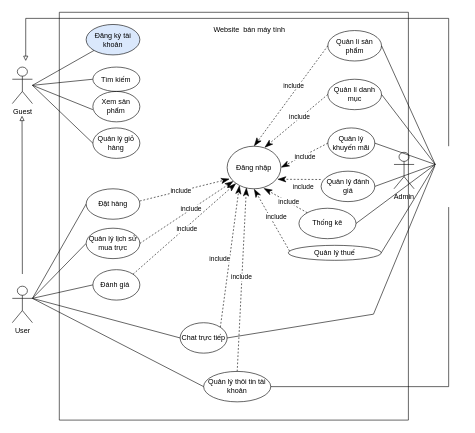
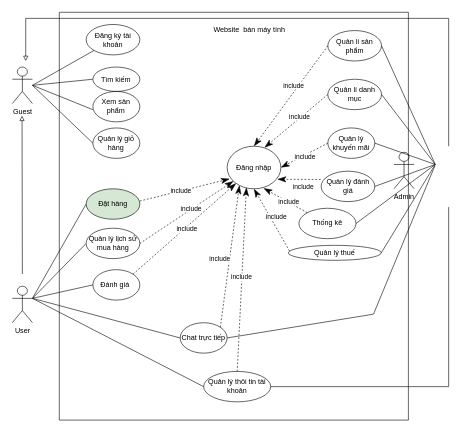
  <mxCell id="0" />
  <mxCell id="1" parent="0" />
  <mxCell id="2" value="" style="group" vertex="1" connectable="0" parent="1"><mxGeometry x="20" y="20" width="750" height="680" as="geometry" /></mxCell>
  <mxCell id="3" value="User" style="shape=umlActor;verticalLabelPosition=bottom;verticalAlign=top;html=1;outlineConnect=0;" vertex="1" parent="2"><mxGeometry y="456.716" width="33.582" height="60.896" as="geometry" /></mxCell>
  <mxCell id="4" value="Guest&lt;br&gt;" style="shape=umlActor;verticalLabelPosition=bottom;verticalAlign=top;html=1;outlineConnect=0;" vertex="1" parent="2"><mxGeometry y="91.343" width="33.582" height="60.896" as="geometry" /></mxCell>
  <mxCell id="5" value="Admin" style="shape=umlActor;verticalLabelPosition=bottom;verticalAlign=top;html=1;outlineConnect=0;" vertex="1" parent="2"><mxGeometry x="636.418" y="233.433" width="33.582" height="60.896" as="geometry" /></mxCell>
  <mxCell id="6" value="" style="endArrow=none;html=1;rounded=0;" edge="1" parent="2" target="7"><mxGeometry width="50" height="50" relative="1" as="geometry"><mxPoint x="33.582" y="121.791" as="sourcePoint" /><mxPoint x="134.328" y="101.493" as="targetPoint" /></mxGeometry></mxCell>
- <mxCell id="7" value="Đăng ký tài khoản" style="ellipse;whiteSpace=wrap;html=1;fillColor=#dae8fc;" vertex="1" parent="2"><mxGeometry x="123.134" y="20.299" width="89.552" height="50.746" as="geometry" /></mxCell>
+ <mxCell id="7" value="Đăng ký tài khoản" style="ellipse;whiteSpace=wrap;html=1;" vertex="1" parent="2"><mxGeometry x="123.134" y="20.299" width="89.552" height="50.746" as="geometry" /></mxCell>
  <mxCell id="8" value="" style="endArrow=none;html=1;rounded=0;entryX=0;entryY=0.5;entryDx=0;entryDy=0;" edge="1" parent="2" target="9"><mxGeometry width="50" height="50" relative="1" as="geometry"><mxPoint x="33.582" y="121.791" as="sourcePoint" /><mxPoint x="134.328" y="131.94" as="targetPoint" /></mxGeometry></mxCell>
  <mxCell id="9" value="Tìm kiếm" style="ellipse;whiteSpace=wrap;html=1;" vertex="1" parent="2"><mxGeometry x="134.328" y="91.341" width="78.358" height="40.597" as="geometry" /></mxCell>
  <mxCell id="10" value="" style="endArrow=none;html=1;rounded=0;" edge="1" parent="2"><mxGeometry width="50" height="50" relative="1" as="geometry"><mxPoint x="33.582" y="121.791" as="sourcePoint" /><mxPoint x="134.328" y="162.388" as="targetPoint" /></mxGeometry></mxCell>
  <mxCell id="11" value="Xem sản phẩm" style="ellipse;whiteSpace=wrap;html=1;fillColor=none;" vertex="1" parent="2"><mxGeometry x="134.328" y="131.94" width="78.358" height="50.746" as="geometry" /></mxCell>
  <mxCell id="12" value="" style="endArrow=none;html=1;rounded=0;entryX=0;entryY=0.5;entryDx=0;entryDy=0;" edge="1" parent="2" target="13"><mxGeometry width="50" height="50" relative="1" as="geometry"><mxPoint x="33.582" y="121.791" as="sourcePoint" /><mxPoint x="134.328" y="202.985" as="targetPoint" /></mxGeometry></mxCell>
  <mxCell id="13" value="Quản lý giỏ hàng" style="ellipse;whiteSpace=wrap;html=1;fillColor=none;" vertex="1" parent="2"><mxGeometry x="134.328" y="192.836" width="78.358" height="50.746" as="geometry" /></mxCell>
  <mxCell id="14" value="" style="endArrow=block;html=1;rounded=0;endFill=0;" edge="1" parent="2"><mxGeometry width="50" height="50" relative="1" as="geometry"><mxPoint x="16.791" y="436.418" as="sourcePoint" /><mxPoint x="16.231" y="172.537" as="targetPoint" /></mxGeometry></mxCell>
  <mxCell id="15" value="" style="endArrow=none;html=1;rounded=0;entryX=0;entryY=0.5;entryDx=0;entryDy=0;" edge="1" target="16" parent="2"><mxGeometry width="50" height="50" relative="1" as="geometry"><mxPoint x="33.582" y="477.015" as="sourcePoint" /><mxPoint x="134.328" y="375.522" as="targetPoint" /></mxGeometry></mxCell>
- <mxCell id="16" value="Đặt hàng" style="ellipse;whiteSpace=wrap;html=1;" vertex="1" parent="2"><mxGeometry x="123.134" y="294.328" width="89.552" height="50.746" as="geometry" /></mxCell>
+ <mxCell id="16" value="Đặt hàng" style="ellipse;whiteSpace=wrap;html=1;fillColor=#d5e8d4;" vertex="1" parent="2"><mxGeometry x="123.134" y="294.328" width="89.552" height="50.746" as="geometry" /></mxCell>
  <mxCell id="17" value="" style="endArrow=none;html=1;rounded=0;entryX=0;entryY=0.5;entryDx=0;entryDy=0;" edge="1" target="18" parent="2"><mxGeometry width="50" height="50" relative="1" as="geometry"><mxPoint x="33.582" y="477.015" as="sourcePoint" /><mxPoint x="134.328" y="405.97" as="targetPoint" /></mxGeometry></mxCell>
- <mxCell id="18" value="Quản lý lịch sử mua trực" style="ellipse;whiteSpace=wrap;html=1;" vertex="1" parent="2"><mxGeometry x="123.134" y="360.004" width="89.552" height="50.746" as="geometry" /></mxCell>
+ <mxCell id="18" value="Quản lý lịch sử mua hàng" style="ellipse;whiteSpace=wrap;html=1;" vertex="1" parent="2"><mxGeometry x="123.134" y="360.004" width="89.552" height="50.746" as="geometry" /></mxCell>
  <mxCell id="19" value="" style="endArrow=none;html=1;rounded=0;exitX=1;exitY=0.333;exitDx=0;exitDy=0;exitPerimeter=0;entryX=0;entryY=0.5;entryDx=0;entryDy=0;" edge="1" parent="2" source="3" target="20"><mxGeometry width="50" height="50" relative="1" as="geometry"><mxPoint x="33.582" y="395.821" as="sourcePoint" /><mxPoint x="134.328" y="436.418" as="targetPoint" /></mxGeometry></mxCell>
  <mxCell id="20" value="Đánh giá&amp;nbsp;" style="ellipse;whiteSpace=wrap;html=1;fillColor=none;" vertex="1" parent="2"><mxGeometry x="134.328" y="429.169" width="78.358" height="50.746" as="geometry" /></mxCell>
  <mxCell id="21" value="" style="endArrow=none;html=1;rounded=0;entryX=0;entryY=0.5;entryDx=0;entryDy=0;exitX=1;exitY=0.333;exitDx=0;exitDy=0;exitPerimeter=0;" edge="1" target="22" parent="2" source="3"><mxGeometry width="50" height="50" relative="1" as="geometry"><mxPoint x="33.582" y="395.821" as="sourcePoint" /><mxPoint x="134.328" y="477.015" as="targetPoint" /></mxGeometry></mxCell>
  <mxCell id="22" value="Chat trực tiếp" style="ellipse;whiteSpace=wrap;html=1;fillColor=none;" vertex="1" parent="2"><mxGeometry x="279.851" y="517.612" width="78.358" height="50.746" as="geometry" /></mxCell>
  <mxCell id="23" value="Đăng nhập" style="ellipse;whiteSpace=wrap;html=1;fillColor=none;" vertex="1" parent="2"><mxGeometry x="358.209" y="223.284" width="89.552" height="71.045" as="geometry" /></mxCell>
  <mxCell id="24" value="" style="endArrow=classicThin;dashed=1;endFill=1;endSize=12;html=1;rounded=0;entryX=0.047;entryY=0.767;entryDx=0;entryDy=0;entryPerimeter=0;" edge="1" parent="2" target="23"><mxGeometry width="160" relative="1" as="geometry"><mxPoint x="212.687" y="314.627" as="sourcePoint" /><mxPoint x="369.403" y="304.478" as="targetPoint" /></mxGeometry></mxCell>
  <mxCell id="25" value="include" style="edgeLabel;html=1;align=center;verticalAlign=middle;resizable=0;points=[];" vertex="1" connectable="0" parent="24"><mxGeometry x="0.217" relative="1" as="geometry"><mxPoint x="-23" y="4" as="offset" /></mxGeometry></mxCell>
  <mxCell id="26" value="" style="endArrow=classicThin;dashed=1;endFill=1;endSize=12;html=1;rounded=0;exitX=1;exitY=0.5;exitDx=0;exitDy=0;" edge="1" parent="2" source="18" target="23"><mxGeometry width="160" relative="1" as="geometry"><mxPoint x="235.075" y="375.522" as="sourcePoint" /><mxPoint x="386.91" y="336.306" as="targetPoint" /></mxGeometry></mxCell>
  <mxCell id="27" value="include" style="edgeLabel;html=1;align=center;verticalAlign=middle;resizable=0;points=[];" vertex="1" connectable="0" parent="26"><mxGeometry x="0.217" relative="1" as="geometry"><mxPoint x="-10" y="4" as="offset" /></mxGeometry></mxCell>
  <mxCell id="28" value="" style="endArrow=classicThin;dashed=1;endFill=1;endSize=12;html=1;rounded=0;exitX=1;exitY=0;exitDx=0;exitDy=0;" edge="1" parent="2" source="20" target="23"><mxGeometry width="160" relative="1" as="geometry"><mxPoint x="302.239" y="466.866" as="sourcePoint" /><mxPoint x="454.075" y="427.649" as="targetPoint" /></mxGeometry></mxCell>
  <mxCell id="29" value="include" style="edgeLabel;html=1;align=center;verticalAlign=middle;resizable=0;points=[];" vertex="1" connectable="0" parent="28"><mxGeometry x="0.217" relative="1" as="geometry"><mxPoint x="-15" y="17" as="offset" /></mxGeometry></mxCell>
  <mxCell id="30" value="" style="endArrow=classicThin;dashed=1;endFill=1;endSize=12;html=1;rounded=0;exitX=1;exitY=0;exitDx=0;exitDy=0;entryX=0.229;entryY=0.921;entryDx=0;entryDy=0;entryPerimeter=0;" edge="1" parent="2" source="22" target="23"><mxGeometry width="160" relative="1" as="geometry"><mxPoint x="223.881" y="507.148" as="sourcePoint" /><mxPoint x="410.6" y="294.326" as="targetPoint" /></mxGeometry></mxCell>
  <mxCell id="31" value="include" style="edgeLabel;html=1;align=center;verticalAlign=middle;resizable=0;points=[];" vertex="1" connectable="0" parent="30"><mxGeometry x="0.217" relative="1" as="geometry"><mxPoint x="-21" y="29" as="offset" /></mxGeometry></mxCell>
  <mxCell id="32" value="Quản lí sản phẩm" style="ellipse;whiteSpace=wrap;html=1;fillColor=none;" vertex="1" parent="2"><mxGeometry x="526.119" y="30.448" width="89.552" height="50.746" as="geometry" /></mxCell>
  <mxCell id="33" value="Quản lí danh mục" style="ellipse;whiteSpace=wrap;html=1;fillColor=none;" vertex="1" parent="2"><mxGeometry x="526.119" y="111.642" width="89.552" height="50.746" as="geometry" /></mxCell>
  <mxCell id="34" value="Quản lý khuyến mãi" style="ellipse;whiteSpace=wrap;html=1;fillColor=none;" vertex="1" parent="2"><mxGeometry x="526.12" y="192.832" width="78.358" height="50.746" as="geometry" /></mxCell>
  <mxCell id="35" value="Quản lý đánh giá" style="ellipse;whiteSpace=wrap;html=1;fillColor=none;" vertex="1" parent="2"><mxGeometry x="514.921" y="264.936" width="89.552" height="50.746" as="geometry" /></mxCell>
  <mxCell id="36" value="Thống kê" style="ellipse;whiteSpace=wrap;html=1;fillColor=none;" vertex="1" parent="2"><mxGeometry x="477.953" y="326.753" width="95.149" height="50.746" as="geometry" /></mxCell>
  <mxCell id="37" value="" style="endArrow=classicThin;dashed=1;endFill=1;endSize=12;html=1;rounded=0;entryX=0.5;entryY=0;entryDx=0;entryDy=0;exitX=0;exitY=0.5;exitDx=0;exitDy=0;" edge="1" parent="2" source="32" target="23"><mxGeometry width="160" relative="1" as="geometry"><mxPoint x="402.985" y="162.388" as="sourcePoint" /><mxPoint x="552.716" y="125.536" as="targetPoint" /></mxGeometry></mxCell>
  <mxCell id="38" value="include" style="edgeLabel;html=1;align=center;verticalAlign=middle;resizable=0;points=[];" vertex="1" connectable="0" parent="37"><mxGeometry x="0.217" relative="1" as="geometry"><mxPoint x="17" y="-36" as="offset" /></mxGeometry></mxCell>
  <mxCell id="39" value="" style="endArrow=classicThin;dashed=1;endFill=1;endSize=12;html=1;rounded=0;exitX=0;exitY=0.5;exitDx=0;exitDy=0;entryX=0.696;entryY=0.033;entryDx=0;entryDy=0;entryPerimeter=0;" edge="1" parent="2" source="33" target="23"><mxGeometry width="160" relative="1" as="geometry"><mxPoint x="537.313" y="65.97" as="sourcePoint" /><mxPoint x="425.373" y="223.284" as="targetPoint" /></mxGeometry></mxCell>
  <mxCell id="40" value="include" style="edgeLabel;html=1;align=center;verticalAlign=middle;resizable=0;points=[];" vertex="1" connectable="0" parent="39"><mxGeometry x="0.217" relative="1" as="geometry"><mxPoint x="17" y="-18" as="offset" /></mxGeometry></mxCell>
  <mxCell id="41" value="" style="endArrow=classicThin;dashed=1;endFill=1;endSize=12;html=1;rounded=0;entryX=1;entryY=0.5;entryDx=0;entryDy=0;exitX=0;exitY=0.5;exitDx=0;exitDy=0;" edge="1" parent="2" source="34" target="23"><mxGeometry width="160" relative="1" as="geometry"><mxPoint x="514.925" y="274.03" as="sourcePoint" /><mxPoint x="391.791" y="441.493" as="targetPoint" /></mxGeometry></mxCell>
  <mxCell id="42" value="include" style="edgeLabel;html=1;align=center;verticalAlign=middle;resizable=0;points=[];" vertex="1" connectable="0" parent="41"><mxGeometry x="0.217" relative="1" as="geometry"><mxPoint x="9" y="-3" as="offset" /></mxGeometry></mxCell>
  <mxCell id="43" value="" style="endArrow=classicThin;dashed=1;endFill=1;endSize=12;html=1;rounded=0;entryX=0.937;entryY=0.776;entryDx=0;entryDy=0;exitX=-0.008;exitY=0.273;exitDx=0;exitDy=0;entryPerimeter=0;exitPerimeter=0;" edge="1" parent="2" source="35" target="23"><mxGeometry width="160" relative="1" as="geometry"><mxPoint x="526.119" y="369.402" as="sourcePoint" /><mxPoint x="440.284" y="294.328" as="targetPoint" /></mxGeometry></mxCell>
  <mxCell id="44" value="include" style="edgeLabel;html=1;align=center;verticalAlign=middle;resizable=0;points=[];" vertex="1" connectable="0" parent="43"><mxGeometry x="0.217" relative="1" as="geometry"><mxPoint x="14" y="12" as="offset" /></mxGeometry></mxCell>
  <mxCell id="45" value="" style="endArrow=classicThin;dashed=1;endFill=1;endSize=12;html=1;rounded=0;entryX=0.679;entryY=0.986;entryDx=0;entryDy=0;exitX=0;exitY=0;exitDx=0;exitDy=0;entryPerimeter=0;" edge="1" parent="2" source="36" target="23"><mxGeometry width="160" relative="1" as="geometry"><mxPoint x="425.373" y="436.418" as="sourcePoint" /><mxPoint x="302.239" y="603.881" as="targetPoint" /></mxGeometry></mxCell>
  <mxCell id="46" value="include" style="edgeLabel;html=1;align=center;verticalAlign=middle;resizable=0;points=[];" vertex="1" connectable="0" parent="45"><mxGeometry x="0.217" relative="1" as="geometry"><mxPoint x="13" y="6" as="offset" /></mxGeometry></mxCell>
  <mxCell id="47" value="" style="endArrow=none;html=1;rounded=0;exitX=1;exitY=0.5;exitDx=0;exitDy=0;" edge="1" parent="2" source="32"><mxGeometry width="50" height="50" relative="1" as="geometry"><mxPoint x="638.06" y="192.836" as="sourcePoint" /><mxPoint x="705.224" y="253.731" as="targetPoint" /></mxGeometry></mxCell>
  <mxCell id="48" value="" style="endArrow=none;html=1;rounded=0;exitX=1;exitY=0.5;exitDx=0;exitDy=0;" edge="1" parent="2" source="33"><mxGeometry width="50" height="50" relative="1" as="geometry"><mxPoint x="738.806" y="121.791" as="sourcePoint" /><mxPoint x="705.224" y="253.731" as="targetPoint" /></mxGeometry></mxCell>
  <mxCell id="49" value="" style="endArrow=none;html=1;rounded=0;exitX=1;exitY=0.5;exitDx=0;exitDy=0;" edge="1" parent="2" source="34"><mxGeometry width="50" height="50" relative="1" as="geometry"><mxPoint x="727.612" y="385.672" as="sourcePoint" /><mxPoint x="705.224" y="253.731" as="targetPoint" /></mxGeometry></mxCell>
  <mxCell id="50" value="" style="endArrow=none;html=1;rounded=0;exitX=1;exitY=0.5;exitDx=0;exitDy=0;" edge="1" parent="2" source="35"><mxGeometry width="50" height="50" relative="1" as="geometry"><mxPoint x="738.806" y="456.716" as="sourcePoint" /><mxPoint x="705.224" y="253.731" as="targetPoint" /></mxGeometry></mxCell>
  <mxCell id="51" value="" style="endArrow=none;html=1;rounded=0;exitX=1;exitY=0.5;exitDx=0;exitDy=0;" edge="1" parent="2" source="22"><mxGeometry width="50" height="50" relative="1" as="geometry"><mxPoint x="556.818" y="503.377" as="sourcePoint" /><mxPoint x="704.545" y="256.104" as="targetPoint" /><Array as="points"><mxPoint x="602.273" y="503.377" /></Array></mxGeometry></mxCell>
  <mxCell id="52" value="" style="endArrow=none;html=1;rounded=0;exitX=1;exitY=0.5;exitDx=0;exitDy=0;" edge="1" parent="2" source="36"><mxGeometry width="50" height="50" relative="1" as="geometry"><mxPoint x="660.448" y="517.612" as="sourcePoint" /><mxPoint x="705.224" y="253.731" as="targetPoint" /></mxGeometry></mxCell>
  <mxCell id="53" value="Quản lý thôi tin tài khoản" style="ellipse;whiteSpace=wrap;html=1;fillColor=none;" vertex="1" parent="2"><mxGeometry x="319.03" y="598.806" width="111.94" height="50.746" as="geometry" /></mxCell>
  <mxCell id="54" value="" style="endArrow=none;html=1;rounded=0;entryX=0;entryY=0.5;entryDx=0;entryDy=0;" edge="1" parent="2" target="53"><mxGeometry width="50" height="50" relative="1" as="geometry"><mxPoint x="33.582" y="477.015" as="sourcePoint" /><mxPoint x="212.687" y="558.209" as="targetPoint" /></mxGeometry></mxCell>
  <mxCell id="55" value="" style="endArrow=none;html=1;rounded=0;exitX=1;exitY=0.5;exitDx=0;exitDy=0;" edge="1" parent="2" source="53"><mxGeometry width="50" height="50" relative="1" as="geometry"><mxPoint x="615.672" y="659.701" as="sourcePoint" /><mxPoint x="727.612" y="324.776" as="targetPoint" /><Array as="points"><mxPoint x="727.612" y="624.179" /></Array></mxGeometry></mxCell>
  <mxCell id="56" value="Quản lý thuế" style="ellipse;whiteSpace=wrap;html=1;fillColor=none;" vertex="1" parent="2"><mxGeometry x="460.231" y="388.575" width="155" height="25" as="geometry" /></mxCell>
  <mxCell id="57" value="" style="endArrow=none;html=1;rounded=0;exitX=1;exitY=0.5;exitDx=0;exitDy=0;" edge="1" parent="2" source="56"><mxGeometry width="50" height="50" relative="1" as="geometry"><mxPoint x="694.03" y="517.612" as="sourcePoint" /><mxPoint x="705.224" y="253.731" as="targetPoint" /></mxGeometry></mxCell>
  <mxCell id="58" value="" style="endArrow=classicThin;dashed=1;endFill=1;endSize=12;html=1;rounded=0;exitX=0.5;exitY=0;exitDx=0;exitDy=0;entryX=0.359;entryY=0.97;entryDx=0;entryDy=0;entryPerimeter=0;" edge="1" parent="2" source="53" target="23"><mxGeometry width="160" relative="1" as="geometry"><mxPoint x="291.045" y="560.939" as="sourcePoint" /><mxPoint x="468.801" y="365.369" as="targetPoint" /></mxGeometry></mxCell>
  <mxCell id="59" value="include" style="edgeLabel;html=1;align=center;verticalAlign=middle;resizable=0;points=[];" vertex="1" connectable="0" parent="58"><mxGeometry x="0.217" relative="1" as="geometry"><mxPoint x="-3" y="29" as="offset" /></mxGeometry></mxCell>
  <mxCell id="60" value="" style="endArrow=none;html=1;rounded=0;" edge="1" parent="2"><mxGeometry width="50" height="50" relative="1" as="geometry"><mxPoint x="78.358" y="680" as="sourcePoint" /><mxPoint x="78.358" as="targetPoint" /></mxGeometry></mxCell>
  <mxCell id="61" value="" style="endArrow=none;html=1;rounded=0;" edge="1" parent="2"><mxGeometry width="50" height="50" relative="1" as="geometry"><mxPoint x="78.358" as="sourcePoint" /><mxPoint x="660.448" as="targetPoint" /></mxGeometry></mxCell>
  <mxCell id="62" value="" style="endArrow=none;html=1;rounded=0;" edge="1" parent="2"><mxGeometry width="50" height="50" relative="1" as="geometry"><mxPoint x="660.448" y="680" as="sourcePoint" /><mxPoint x="660.448" as="targetPoint" /></mxGeometry></mxCell>
  <mxCell id="63" value="" style="endArrow=none;html=1;rounded=0;" edge="1" parent="2"><mxGeometry width="50" height="50" relative="1" as="geometry"><mxPoint x="78.358" y="680" as="sourcePoint" /><mxPoint x="660.448" y="680" as="targetPoint" /></mxGeometry></mxCell>
  <mxCell id="64" value="Website&amp;nbsp; bán máy tính" style="text;html=1;align=center;verticalAlign=middle;resizable=0;points=[];autosize=1;strokeColor=none;fillColor=none;" vertex="1" parent="2"><mxGeometry x="330.224" y="20.299" width="130" height="20" as="geometry" /></mxCell>
  <mxCell id="65" value="" style="endArrow=none;html=1;rounded=0;startArrow=block;startFill=0;" edge="1" parent="2"><mxGeometry width="50" height="50" relative="1" as="geometry"><mxPoint x="22.388" y="81.194" as="sourcePoint" /><mxPoint x="727.612" y="223.284" as="targetPoint" /><Array as="points"><mxPoint x="22.388" y="10.149" /><mxPoint x="727.612" y="10.149" /></Array></mxGeometry></mxCell>
  <mxCell id="66" value="" style="endArrow=classicThin;dashed=1;endFill=1;endSize=12;html=1;rounded=0;entryX=0.5;entryY=1;entryDx=0;entryDy=0;exitX=0.013;exitY=0.378;exitDx=0;exitDy=0;exitPerimeter=0;" edge="1" parent="2" source="56" target="23"><mxGeometry width="160" relative="1" as="geometry"><mxPoint x="430" y="370" as="sourcePoint" /><mxPoint x="357.193" y="329.114" as="targetPoint" /></mxGeometry></mxCell>
  <mxCell id="67" value="include" style="edgeLabel;html=1;align=center;verticalAlign=middle;resizable=0;points=[];" vertex="1" connectable="0" parent="66"><mxGeometry x="0.217" relative="1" as="geometry"><mxPoint x="13" y="6" as="offset" /></mxGeometry></mxCell>
